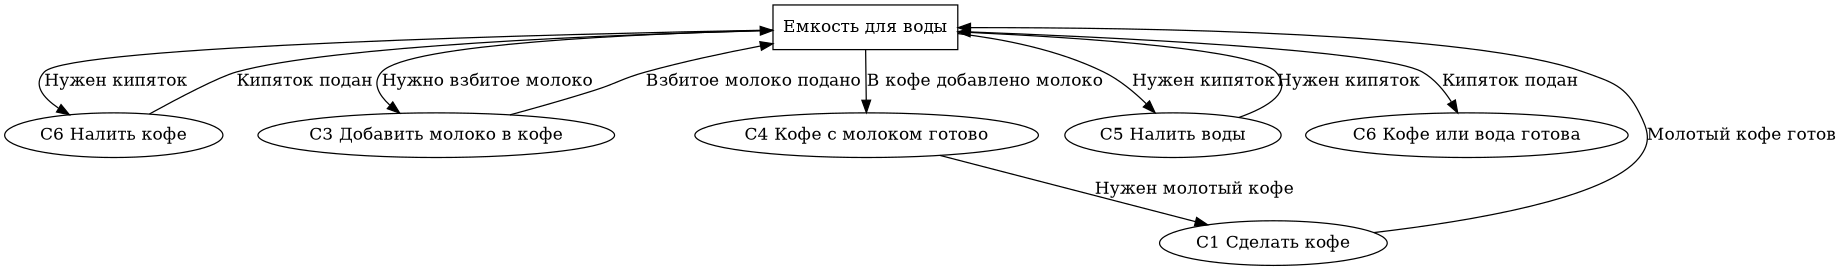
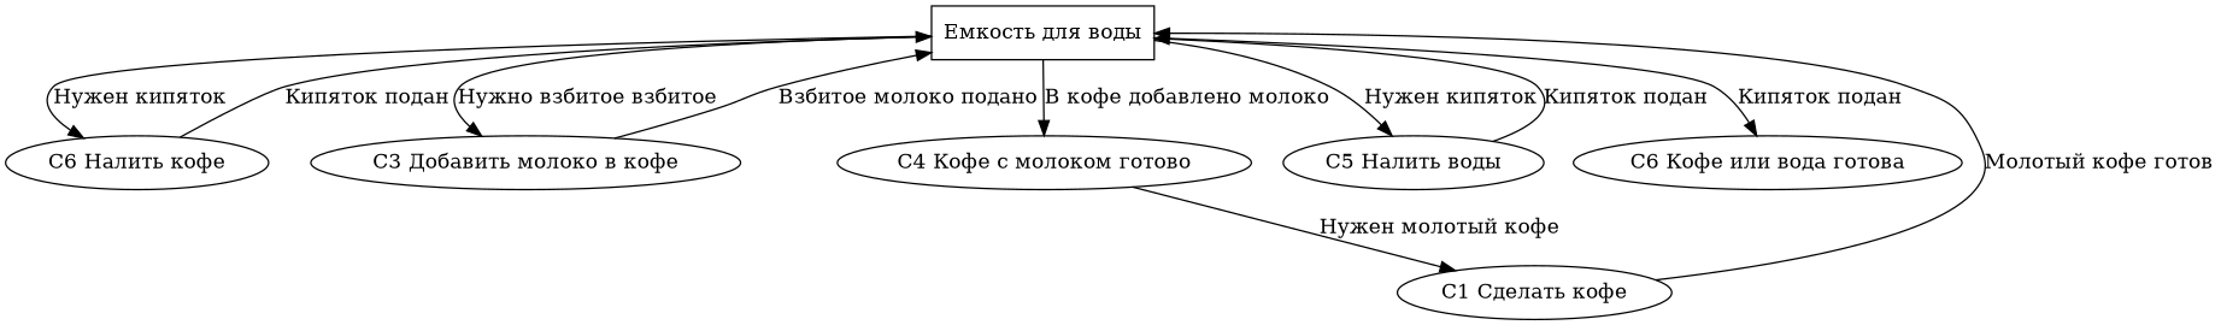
  digraph {
    rankdir=TB
    n1 [label="Емкость для воды" shape=box]
    n2 [label="C6 Налить кофе"]
    n3 [label="C3 Добавить молоко в кофе"]
    n4 [label="C4 Кофе с молоком готово"]
    n5 [label="C5 Налить воды"]
    n6 [label="C6 Кофе или вода готова"]
    n7 [label="C1 Сделать кофе"]
    n1 -> n2 [label="Нужен кипяток"]
-   n1 -> n3 [label="Нужно взбитое молоко"]
+   n1 -> n3 [label="Нужно взбитое взбитое"]
    n1 -> n4 [label="В кофе добавлено молоко"]
    n1 -> n5 [label="Нужен кипяток"]
    n1 -> n6 [label="Кипяток подан"]
    n2 -> n1 [label="Кипяток подан"]
    n3 -> n1 [label="Взбитое молоко подано"]
    n4 -> n7 [label="Нужен молотый кофе"]
-   n5 -> n1 [label="Нужен кипяток"]
+   n5 -> n1 [label="Кипяток подан"]
    n7 -> n1 [label="Молотый кофе готов"]
  }
